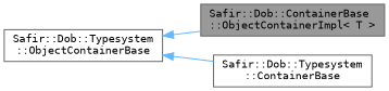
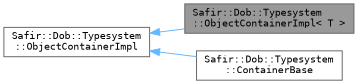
  digraph {
    fontname="DejaVu Sans Mono"
    rankdir=LR
    node [color=gray40 fillcolor=white fontname="DejaVu Sans Mono" fontsize=10 shape=box style=filled]
    edge [color=steelblue1 dir=back fontname="DejaVu Sans Mono" fontsize=10 labelfontname=Helvetica labelfontsize=10 style=solid]
-   n1 [fillcolor=grey60 fontcolor=black height=0.2 label="Safir::Dob::ContainerBase\l::ObjectContainerImpl\< T \>" width=0.4]
-   n2 [height=0.2 label="Safir::Dob::Typesystem\l::ObjectContainerBase" width=0.4]
+   n1 [fillcolor=grey60 fontcolor=black height=0.2 label="Safir::Dob::Typesystem\l::ObjectContainerImpl\< T \>" width=0.4]
+   n2 [height=0.2 label="Safir::Dob::Typesystem\l::ObjectContainerImpl" width=0.4]
    n3 [height=0.2 label="Safir::Dob::Typesystem\l::ContainerBase" width=0.4]
    n2 -> n1
    n2 -> n3
  }
